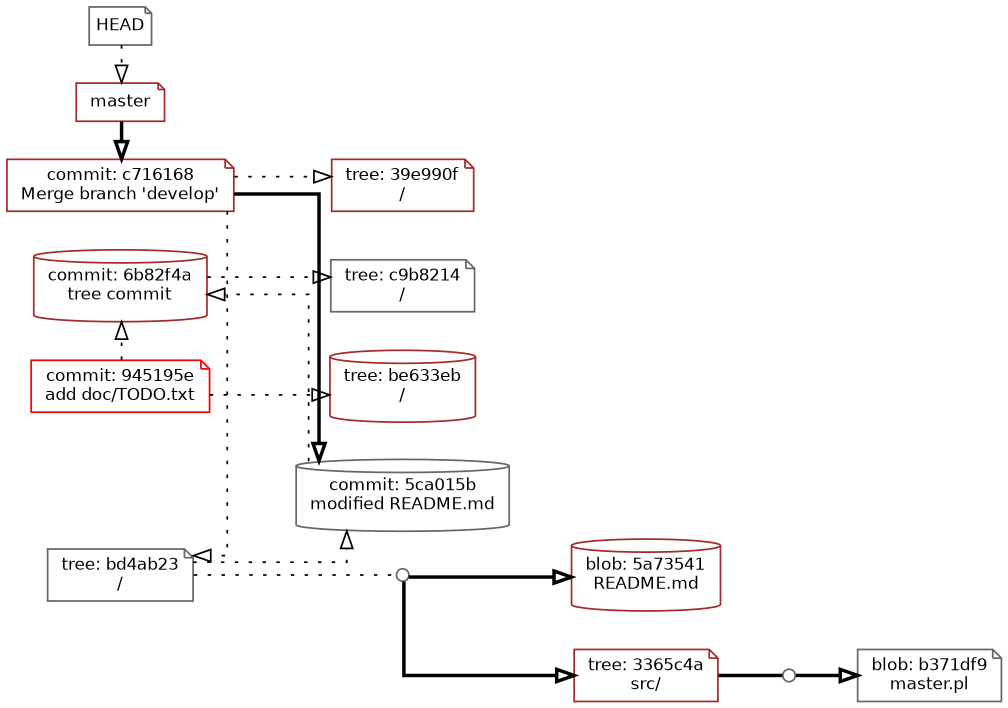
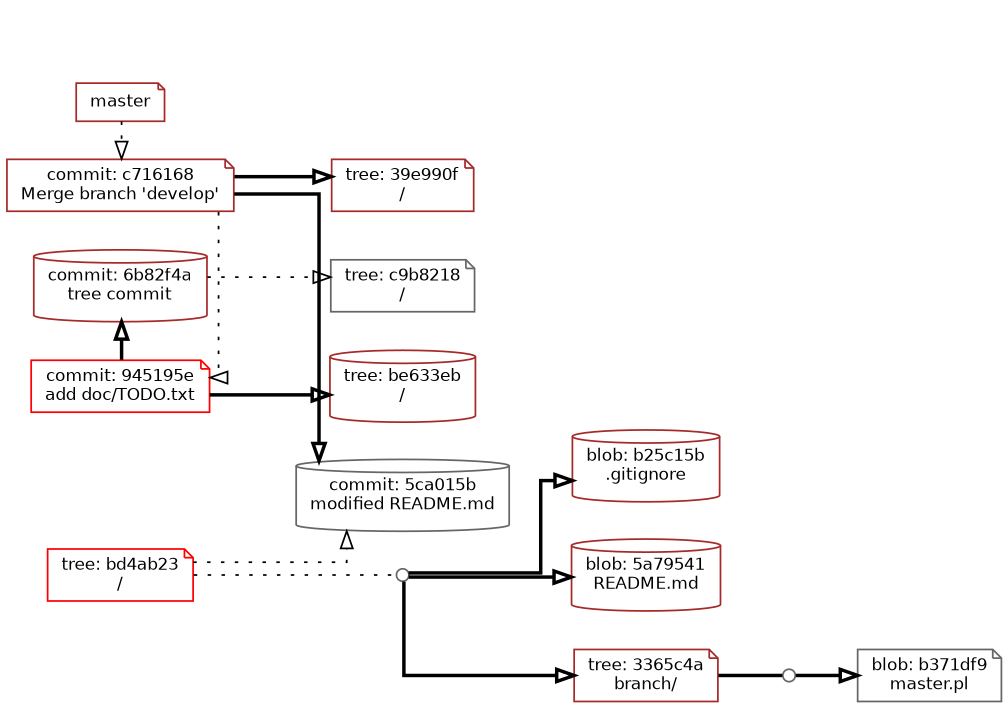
  digraph {
    fontname="DejaVu Sans"
    nodesep=0.3
    rank=max
    rankdir=LR
    ranksep=0.5
    splines=ortho
    node [color=brown fillcolor=white fontname="DejaVu Sans" fontsize=10 shape=note style=filled]
    edge [arrowhead=onormal constraint=true fontname="DejaVu Sans" fontsize=10 style=dotted]
-   n1 [color=gray40 fixedsize=true height=0.3 label=HEAD width=0.5]
    n2 [height=0.3 label=master width=0.3]
    n3 [height=0.3 label="commit: c716168\nMerge branch 'develop'"]
    n4 [height=0.3 label="tree: 39e990f\n/"]
    n5 [color=red height=0.3 label="commit: 945195e\nadd doc/TODO.txt"]
    n6 [color=gray40 height=0.3 label="commit: 5ca015b\nmodified README.md" shape=cylinder]
    n7 [height=0.3 label="tree: be633eb\n/" shape=cylinder]
    n8 [height=0.3 label="commit: 6b82f4a\ntree commit" shape=cylinder]
-   n9 [color=gray40 height=0.3 label="tree: c9b8214\n/"]
-   n10 [color=gray40 height=0.3 label="tree: bd4ab23\n/"]
+   n9 [color=gray40 height=0.3 label="tree: c9b8218\n/"]
+   n10 [color=red height=0.3 label="tree: bd4ab23\n/"]
    "5ca015b_bd4ab23__" [color=gray40 height=0.3 shape=point width=0.1]
-   n13 [height=0.3 label="blob: 5a73541\nREADME.md" shape=cylinder]
-   n14 [height=0.3 label="tree: 3365c4a\nsrc/"]
+   n12 [height=0.3 label="blob: b25c15b\n.gitignore" shape=cylinder]
+   n13 [height=0.3 label="blob: 5a79541\nREADME.md" shape=cylinder]
+   n14 [height=0.3 label="tree: 3365c4a\nbranch/"]
    "5ca015b_3365c4a__" [color=gray40 height=0.3 shape=point width=0.1]
    n16 [color=gray40 height=0.3 label="blob: b371df9\nmaster.pl"]
-   n1 -> n2 [constraint=false minlen=1]
-   n2 -> n3 [constraint=false minlen=1 style=bold weight=2]
-   n3 -> n4 [weight=2]
-   n3 -> n10 [constraint=false weight=0]
+   n2 -> n3 [constraint=false minlen=1 weight=2]
+   n3 -> n4 [style=bold weight=2]
+   n3 -> n5 [constraint=false weight=0]
    n3 -> n6 [constraint=false style=bold weight=0]
-   n5 -> n7 [weight=2]
-   n5 -> n8 [constraint=false weight=0]
-   n6 -> n8 [constraint=false weight=0]
+   n5 -> n7 [style=bold weight=2]
+   n5 -> n8 [constraint=false style=bold weight=0]
    n8 -> n9 [weight=2]
    n10 -> n6 [weight=2]
    n10 -> "5ca015b_bd4ab23__" [arrowhead=none weight=4]
+   "5ca015b_bd4ab23__" -> n12 [style=bold]
    "5ca015b_bd4ab23__" -> n13 [style=bold]
    "5ca015b_bd4ab23__" -> n14 [style=bold]
    n14 -> "5ca015b_3365c4a__" [arrowhead=none style=bold weight=4]
    "5ca015b_3365c4a__" -> n16 [style=bold]
  }
